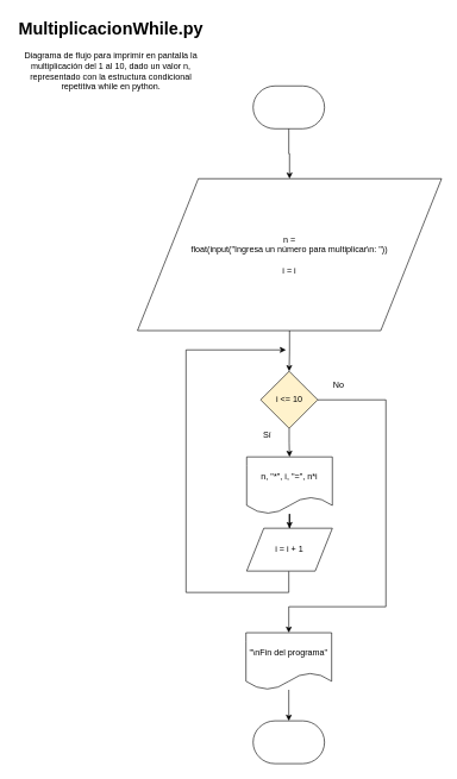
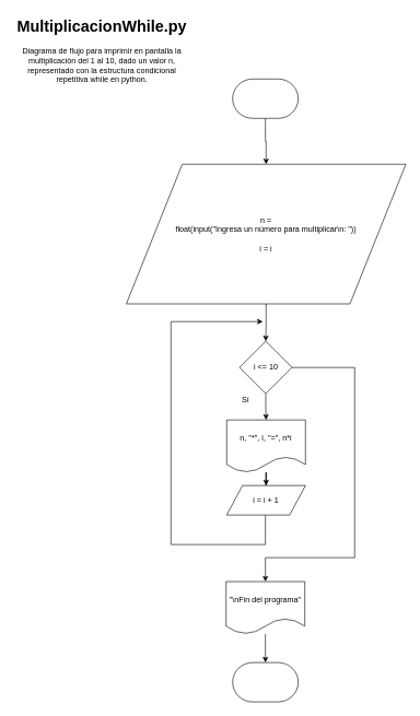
  <mxCell id="0" />
  <mxCell id="1" parent="0" />
  <mxCell id="2" value="&lt;h1&gt;MultiplicacionWhile.py&lt;br&gt;&lt;/h1&gt;&lt;p&gt;Diagrama de flujo para imprimir en pantalla la multiplicación del 1 al 10, dado un valor n, representado con la estructura condicional repetitiva while en python.&lt;br&gt;&lt;/p&gt;" style="text;html=1;strokeColor=none;fillColor=none;spacing=5;spacingTop=-20;whiteSpace=wrap;overflow=hidden;rounded=0;labelBackgroundColor=#ffffff;align=center;" parent="1" vertex="1"><mxGeometry x="20" y="20" width="270" height="120" as="geometry" /></mxCell>
  <mxCell id="3" value="" style="strokeWidth=1;html=1;shape=mxgraph.flowchart.terminator;whiteSpace=wrap;" parent="1" vertex="1"><mxGeometry x="354" y="120" width="100" height="60" as="geometry" /></mxCell>
  <mxCell id="4" value="" style="strokeWidth=1;html=1;shape=mxgraph.flowchart.terminator;whiteSpace=wrap;" parent="1" vertex="1"><mxGeometry x="354" y="1010" width="100" height="60" as="geometry" /></mxCell>
  <mxCell id="5" value="&lt;div&gt;n = &lt;br&gt;&lt;/div&gt;&lt;div&gt;float(input(&quot;Ingresa un número para multiplicar\n: &quot;))&lt;/div&gt;&lt;div&gt;&lt;br&gt;&lt;/div&gt;i = i" style="shape=parallelogram;perimeter=parallelogramPerimeter;whiteSpace=wrap;html=1;" parent="1" vertex="1"><mxGeometry x="192" y="250" width="426" height="213" as="geometry" /></mxCell>
  <mxCell id="6" value="" style="edgeStyle=orthogonalEdgeStyle;rounded=0;orthogonalLoop=1;jettySize=auto;html=1;" parent="1" source="3" target="5" edge="1"><mxGeometry relative="1" as="geometry" /></mxCell>
- <mxCell id="7" value="i &amp;lt;= 10" style="rhombus;whiteSpace=wrap;html=1;fillColor=#fff2cc;" parent="1" vertex="1"><mxGeometry x="364.5" y="520" width="80" height="80" as="geometry" /></mxCell>
+ <mxCell id="7" value="i &amp;lt;= 10" style="rhombus;whiteSpace=wrap;html=1;fillColor=#ffffff;" parent="1" vertex="1"><mxGeometry x="364.5" y="520" width="80" height="80" as="geometry" /></mxCell>
  <mxCell id="8" value="" style="edgeStyle=orthogonalEdgeStyle;rounded=0;orthogonalLoop=1;jettySize=auto;html=1;endArrow=classic;endFill=1;" parent="1" source="5" target="7" edge="1"><mxGeometry relative="1" as="geometry" /></mxCell>
  <mxCell id="9" value="" style="edgeStyle=orthogonalEdgeStyle;rounded=0;orthogonalLoop=1;jettySize=auto;html=1;endArrow=classic;endFill=1;" parent="1" source="10" target="13" edge="1"><mxGeometry relative="1" as="geometry" /></mxCell>
  <mxCell id="10" value="n, &quot;*&quot;, i, &quot;=&quot;, n*i" style="shape=document;whiteSpace=wrap;html=1;boundedLbl=1;fillColor=#ffffff;" parent="1" vertex="1"><mxGeometry x="345" y="640" width="120" height="80" as="geometry" /></mxCell>
  <mxCell id="11" value="" style="edgeStyle=orthogonalEdgeStyle;rounded=0;orthogonalLoop=1;jettySize=auto;html=1;endArrow=classic;endFill=1;" parent="1" source="7" target="10" edge="1"><mxGeometry relative="1" as="geometry" /></mxCell>
  <mxCell id="12" value="" style="edgeStyle=orthogonalEdgeStyle;rounded=0;orthogonalLoop=1;jettySize=auto;html=1;endArrow=classic;endFill=1;" parent="1" source="13" edge="1"><mxGeometry relative="1" as="geometry"><mxPoint x="400" y="490" as="targetPoint" /><Array as="points"><mxPoint x="404" y="830" /><mxPoint x="260" y="830" /><mxPoint x="260" y="490" /></Array></mxGeometry></mxCell>
- <mxCell id="13" value="i = i + 1" style="shape=parallelogram;perimeter=parallelogramPerimeter;whiteSpace=wrap;html=1;fillColor=#ffffff;" parent="1" vertex="1"><mxGeometry x="345" y="740" width="120" height="60" as="geometry" /></mxCell>
+ <mxCell id="13" value="i = i + 1" style="shape=parallelogram;perimeter=parallelogramPerimeter;whiteSpace=wrap;html=1;fillColor=#ffffff;" parent="1" vertex="1"><mxGeometry x="345" y="740" width="120" height="45" as="geometry" /></mxCell>
  <mxCell id="14" value="" style="edgeStyle=orthogonalEdgeStyle;rounded=0;orthogonalLoop=1;jettySize=auto;html=1;endArrow=classic;endFill=1;" parent="1" source="15" target="4" edge="1"><mxGeometry relative="1" as="geometry" /></mxCell>
  <mxCell id="15" value="&quot;\nFin del programa&quot;" style="shape=document;whiteSpace=wrap;html=1;boundedLbl=1;fillColor=#ffffff;" parent="1" vertex="1"><mxGeometry x="344" y="886.5" width="120" height="80" as="geometry" /></mxCell>
  <mxCell id="16" value="" style="edgeStyle=orthogonalEdgeStyle;rounded=0;orthogonalLoop=1;jettySize=auto;html=1;endArrow=classic;endFill=1;entryX=0.5;entryY=0;entryDx=0;entryDy=0;" parent="1" source="7" target="15" edge="1"><mxGeometry relative="1" as="geometry"><mxPoint x="511" y="576.5" as="targetPoint" /><Array as="points"><mxPoint x="540" y="560" /><mxPoint x="540" y="850" /><mxPoint x="404" y="850" /></Array></mxGeometry></mxCell>
  <mxCell id="17" value="Sí" style="text;html=1;strokeColor=none;fillColor=none;align=center;verticalAlign=middle;whiteSpace=wrap;rounded=0;" parent="1" vertex="1"><mxGeometry x="354" y="600" width="40" height="20" as="geometry" /></mxCell>
- <mxCell id="18" value="No" style="text;html=1;strokeColor=none;fillColor=none;align=center;verticalAlign=middle;whiteSpace=wrap;rounded=0;" parent="1" vertex="1"><mxGeometry x="454" y="529.5" width="40" height="20" as="geometry" /></mxCell>
